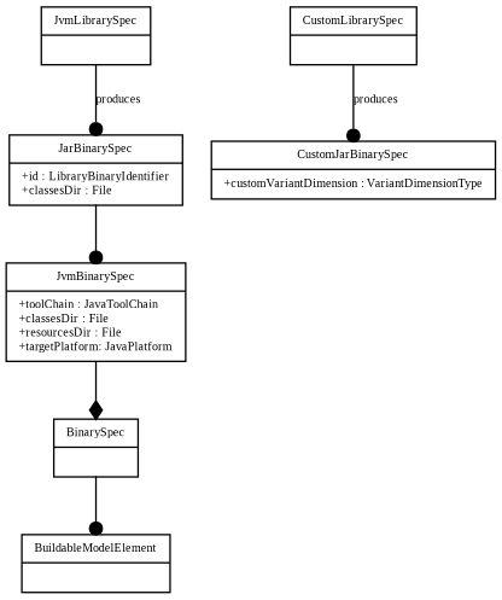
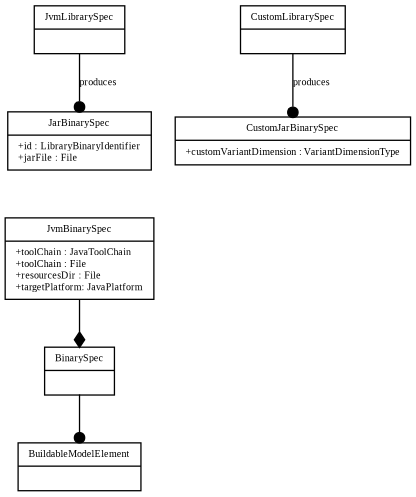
  digraph {
    fontname="Liberation Serif"
    fontsize=8
    node [fontname="Liberation Serif" fontsize=8 shape=record]
    edge [arrowhead=dot fontname="Liberation Serif" fontsize=8]
    n1 [label="{BuildableModelElement|\l}"]
    n2 [label="{BinarySpec|\l}"]
-   n3 [label="{JvmBinarySpec|+toolChain : JavaToolChain\l+classesDir : File\l+resourcesDir : File\l+targetPlatform: JavaPlatform}"]
-   n4 [label="{JarBinarySpec|+id :  LibraryBinaryIdentifier\l+classesDir : File \l}"]
+   n3 [label="{JvmBinarySpec|+toolChain : JavaToolChain\l+toolChain : File\l+resourcesDir : File\l+targetPlatform: JavaPlatform}"]
+   n4 [label="{JarBinarySpec|+id :  LibraryBinaryIdentifier\l+jarFile : File \l}"]
    n5 [label="{CustomJarBinarySpec|+customVariantDimension :  VariantDimensionType\l}"]
    n6 [label="{JvmLibrarySpec|\l}"]
    n7 [label="{CustomLibrarySpec|\l}"]
    n2 -> n1
    n3 -> n2 [arrowhead=diamond]
-   n4 -> n3
    n6 -> n4 [headlabel="*" label=produces]
    n7 -> n5 [headlabel="*" label=produces]
  }
